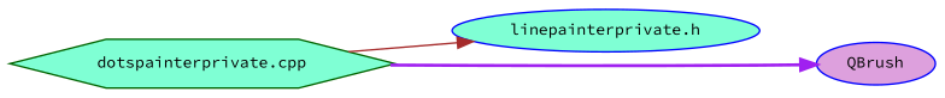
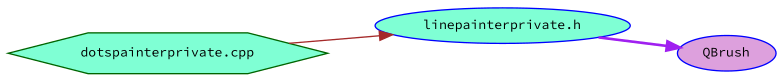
  digraph {
    fontname="Source Code Pro"
    rankdir=LR
    node [color=blue fillcolor=aquamarine fontname="Source Code Pro" fontsize=10 shape=ellipse style=filled]
    edge [fontname="Source Code Pro" fontsize=10 labelfontname=Helvetica labelfontsize=10]
    n1 [color=darkgreen fontcolor=black height=0.2 label="dotspainterprivate.cpp" shape=hexagon width=0.4]
    n2 [height=0.2 label="linepainterprivate.h" width=0.4]
    n3 [fillcolor=plum height=0.2 label=QBrush width=0.4]
    n1 -> n2 [color=brown style=solid]
-   n1 -> n3 [color=purple style=bold]
+   n2 -> n3 [color=purple style=bold]
  }
